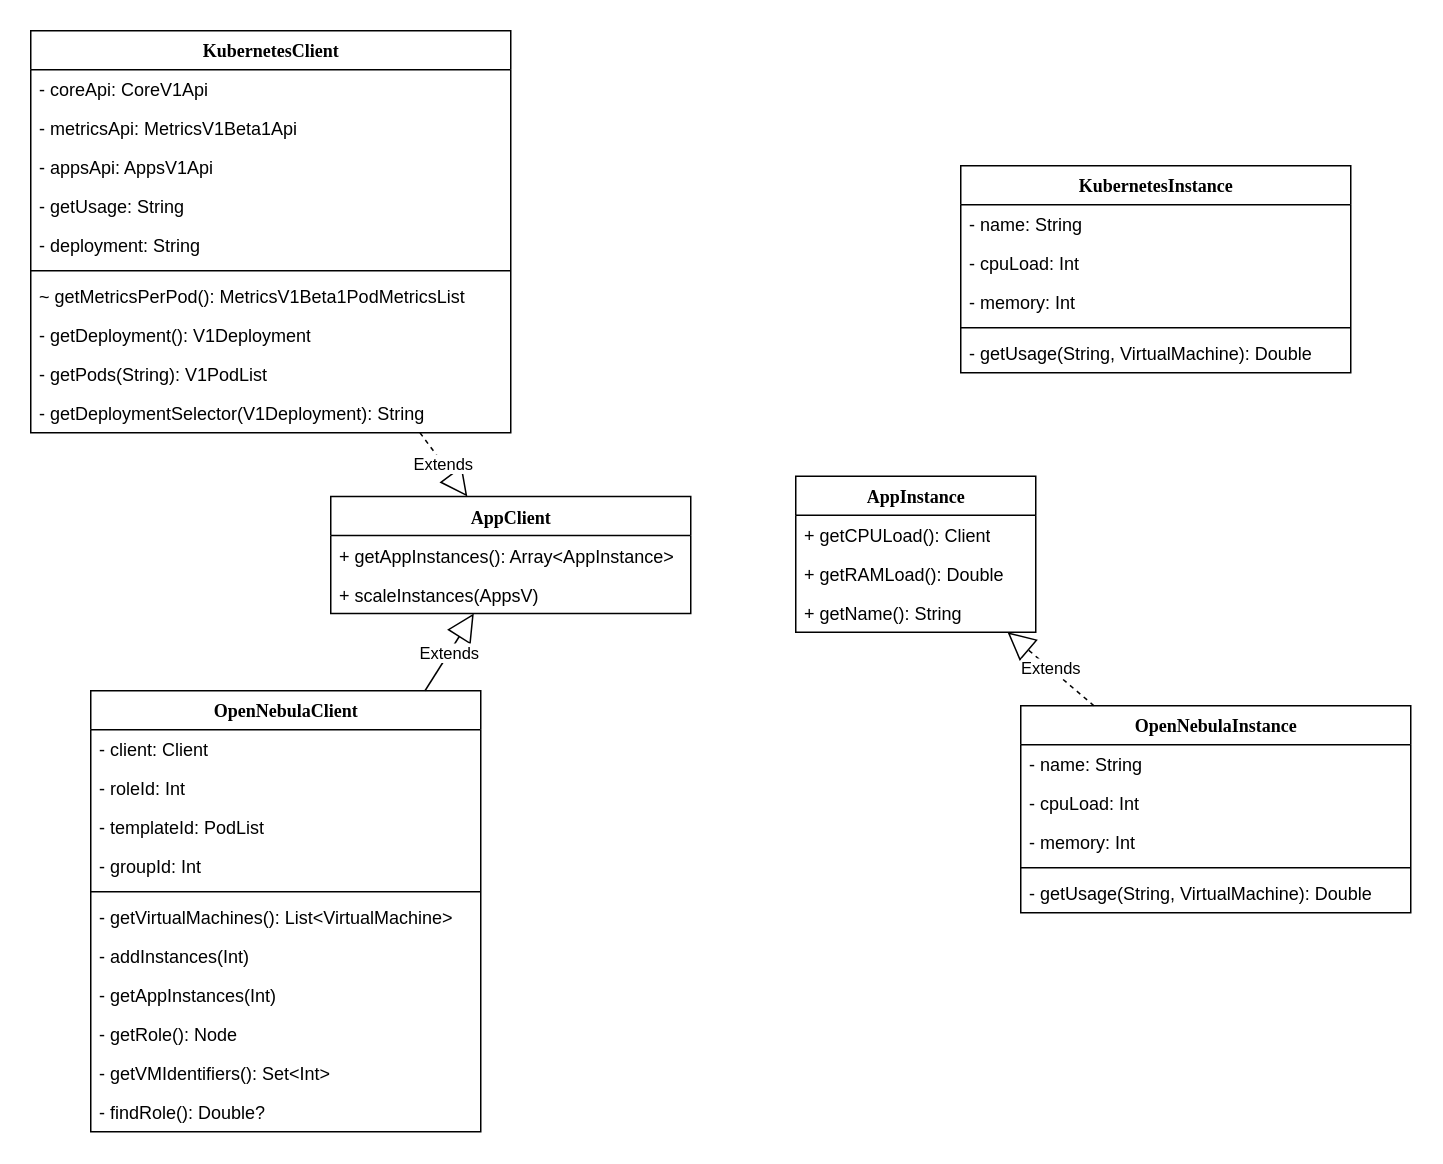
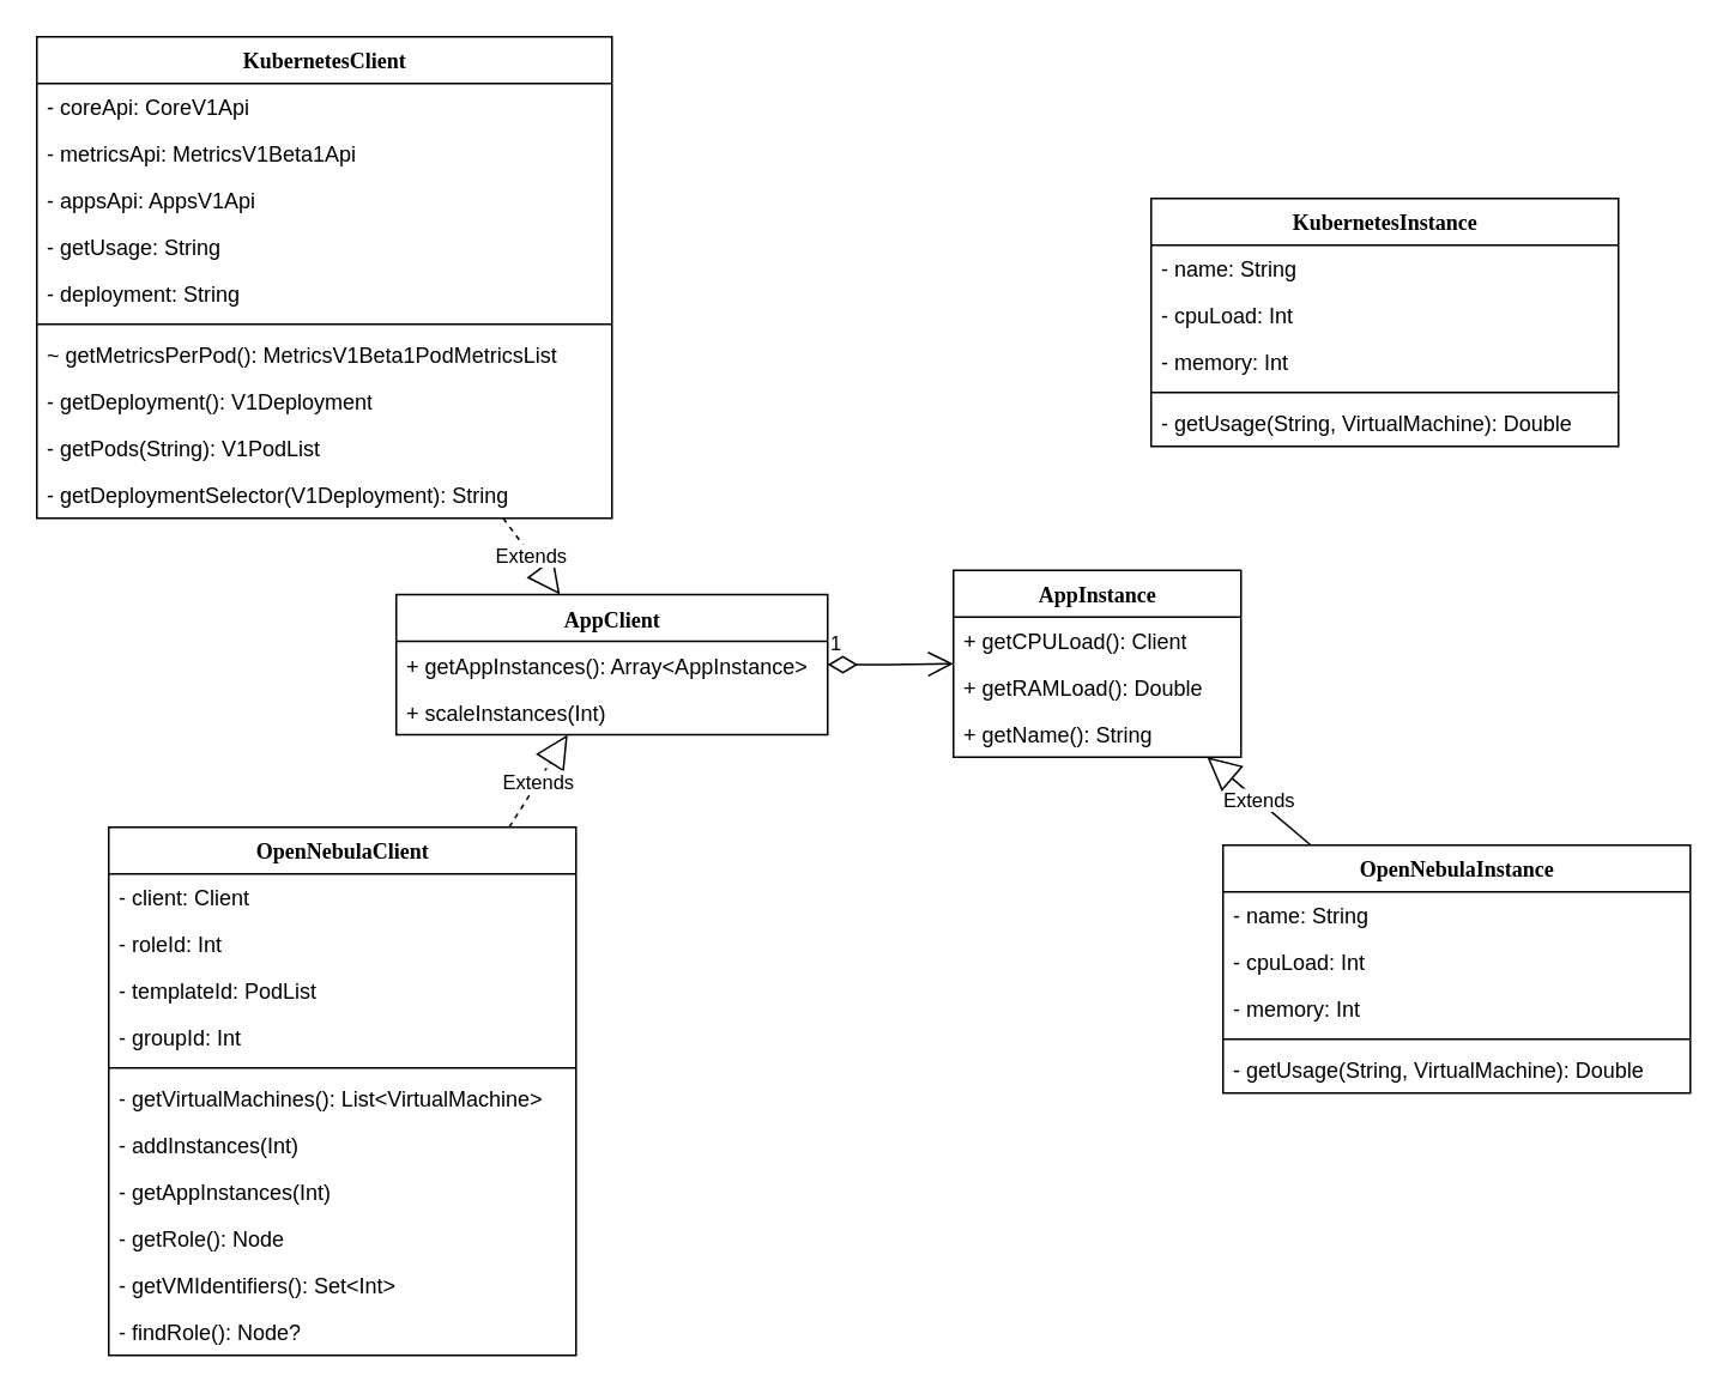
  <mxCell id="0" />
  <mxCell id="1" parent="0" />
- <mxCell id="3" value="Extends" style="endArrow=block;endSize=16;endFill=0;html=1;" parent="1" source="25" target="6" edge="1"><mxGeometry width="160" relative="1" as="geometry"><mxPoint x="480" y="390.5" as="sourcePoint" /><mxPoint x="640" y="390.5" as="targetPoint" /></mxGeometry></mxCell>
- <mxCell id="4" value="Extends" style="endArrow=block;endSize=16;endFill=0;html=1;dashed=1;" parent="1" source="19" target="9" edge="1"><mxGeometry width="160" relative="1" as="geometry"><mxPoint x="309.744" y="520.5" as="sourcePoint" /><mxPoint x="338.498" y="420.5" as="targetPoint" /></mxGeometry></mxCell>
+ <mxCell id="2" value="1" style="endArrow=open;html=1;endSize=12;startArrow=diamondThin;startSize=14;startFill=0;edgeStyle=orthogonalEdgeStyle;align=left;verticalAlign=bottom;" parent="1" source="6" target="9" edge="1"><mxGeometry x="-1" y="3" relative="1" as="geometry"><mxPoint x="390" y="520.5" as="sourcePoint" /><mxPoint x="550" y="520.5" as="targetPoint" /></mxGeometry></mxCell>
+ <mxCell id="3" value="Extends" style="endArrow=block;endSize=16;endFill=0;html=1;dashed=1;" parent="1" source="25" target="6" edge="1"><mxGeometry width="160" relative="1" as="geometry"><mxPoint x="480" y="390.5" as="sourcePoint" /><mxPoint x="640" y="390.5" as="targetPoint" /></mxGeometry></mxCell>
+ <mxCell id="4" value="Extends" style="endArrow=block;endSize=16;endFill=0;html=1;" parent="1" source="19" target="9" edge="1"><mxGeometry width="160" relative="1" as="geometry"><mxPoint x="309.744" y="520.5" as="sourcePoint" /><mxPoint x="338.498" y="420.5" as="targetPoint" /></mxGeometry></mxCell>
  <mxCell id="5" value="Extends" style="endArrow=block;endSize=16;endFill=0;html=1;dashed=1;" parent="1" source="37" target="6" edge="1"><mxGeometry width="160" relative="1" as="geometry"><mxPoint x="350" y="520.5" as="sourcePoint" /><mxPoint x="350" y="418.5" as="targetPoint" /></mxGeometry></mxCell>
  <mxCell id="6" value="AppClient" style="swimlane;html=1;fontStyle=1;align=center;verticalAlign=top;childLayout=stackLayout;horizontal=1;startSize=26;horizontalStack=0;resizeParent=1;resizeLast=0;collapsible=1;marginBottom=0;swimlaneFillColor=#ffffff;rounded=0;shadow=0;comic=0;labelBackgroundColor=none;strokeWidth=1;fillColor=none;fontFamily=Verdana;fontSize=12" parent="1" vertex="1"><mxGeometry x="220" y="330.5" width="240" height="78" as="geometry" /></mxCell>
  <mxCell id="7" value="+ getAppInstances(): Array&amp;lt;AppInstance&amp;gt;" style="text;html=1;strokeColor=none;fillColor=none;align=left;verticalAlign=top;spacingLeft=4;spacingRight=4;whiteSpace=wrap;overflow=hidden;rotatable=0;points=[[0,0.5],[1,0.5]];portConstraint=eastwest;" parent="6" vertex="1"><mxGeometry y="26" width="240" height="26" as="geometry" /></mxCell>
- <mxCell id="8" value="+ scaleInstances(AppsV)" style="text;html=1;strokeColor=none;fillColor=none;align=left;verticalAlign=top;spacingLeft=4;spacingRight=4;whiteSpace=wrap;overflow=hidden;rotatable=0;points=[[0,0.5],[1,0.5]];portConstraint=eastwest;" parent="6" vertex="1"><mxGeometry y="52" width="240" height="26" as="geometry" /></mxCell>
+ <mxCell id="8" value="+ scaleInstances(Int)" style="text;html=1;strokeColor=none;fillColor=none;align=left;verticalAlign=top;spacingLeft=4;spacingRight=4;whiteSpace=wrap;overflow=hidden;rotatable=0;points=[[0,0.5],[1,0.5]];portConstraint=eastwest;" parent="6" vertex="1"><mxGeometry y="52" width="240" height="26" as="geometry" /></mxCell>
  <mxCell id="9" value="AppInstance" style="swimlane;html=1;fontStyle=1;align=center;verticalAlign=top;childLayout=stackLayout;horizontal=1;startSize=26;horizontalStack=0;resizeParent=1;resizeLast=0;collapsible=1;marginBottom=0;swimlaneFillColor=#ffffff;rounded=0;shadow=0;comic=0;labelBackgroundColor=none;strokeWidth=1;fillColor=none;fontFamily=Verdana;fontSize=12" parent="1" vertex="1"><mxGeometry x="530" y="317" width="160" height="104" as="geometry" /></mxCell>
  <mxCell id="10" value="+ getCPULoad(): Client" style="text;html=1;strokeColor=none;fillColor=none;align=left;verticalAlign=top;spacingLeft=4;spacingRight=4;whiteSpace=wrap;overflow=hidden;rotatable=0;points=[[0,0.5],[1,0.5]];portConstraint=eastwest;" parent="9" vertex="1"><mxGeometry y="26" width="160" height="26" as="geometry" /></mxCell>
  <mxCell id="11" value="+ getRAMLoad(): Double" style="text;html=1;strokeColor=none;fillColor=none;align=left;verticalAlign=top;spacingLeft=4;spacingRight=4;whiteSpace=wrap;overflow=hidden;rotatable=0;points=[[0,0.5],[1,0.5]];portConstraint=eastwest;" parent="9" vertex="1"><mxGeometry y="52" width="160" height="26" as="geometry" /></mxCell>
  <mxCell id="12" value="+ getName(): String" style="text;html=1;strokeColor=none;fillColor=none;align=left;verticalAlign=top;spacingLeft=4;spacingRight=4;whiteSpace=wrap;overflow=hidden;rotatable=0;points=[[0,0.5],[1,0.5]];portConstraint=eastwest;" parent="9" vertex="1"><mxGeometry y="78" width="160" height="26" as="geometry" /></mxCell>
  <mxCell id="13" value="KubernetesInstance" style="swimlane;html=1;fontStyle=1;align=center;verticalAlign=top;childLayout=stackLayout;horizontal=1;startSize=26;horizontalStack=0;resizeParent=1;resizeLast=0;collapsible=1;marginBottom=0;swimlaneFillColor=#ffffff;rounded=0;shadow=0;comic=0;labelBackgroundColor=none;strokeWidth=1;fillColor=none;fontFamily=Verdana;fontSize=12" parent="1" vertex="1"><mxGeometry x="640" y="110" width="260" height="138" as="geometry" /></mxCell>
  <mxCell id="14" value="- name: String" style="text;strokeColor=none;fillColor=none;align=left;verticalAlign=top;spacingLeft=4;spacingRight=4;overflow=hidden;rotatable=0;points=[[0,0.5],[1,0.5]];portConstraint=eastwest;" parent="13" vertex="1"><mxGeometry y="26" width="260" height="26" as="geometry" /></mxCell>
  <mxCell id="15" value="- cpuLoad: Int" style="text;strokeColor=none;fillColor=none;align=left;verticalAlign=top;spacingLeft=4;spacingRight=4;overflow=hidden;rotatable=0;points=[[0,0.5],[1,0.5]];portConstraint=eastwest;" parent="13" vertex="1"><mxGeometry y="52" width="260" height="26" as="geometry" /></mxCell>
  <mxCell id="16" value="- memory: Int" style="text;strokeColor=none;fillColor=none;align=left;verticalAlign=top;spacingLeft=4;spacingRight=4;overflow=hidden;rotatable=0;points=[[0,0.5],[1,0.5]];portConstraint=eastwest;" parent="13" vertex="1"><mxGeometry y="78" width="260" height="26" as="geometry" /></mxCell>
  <mxCell id="17" value="" style="line;strokeWidth=1;fillColor=none;align=left;verticalAlign=middle;spacingTop=-1;spacingLeft=3;spacingRight=3;rotatable=0;labelPosition=right;points=[];portConstraint=eastwest;" parent="13" vertex="1"><mxGeometry y="104" width="260" height="8" as="geometry" /></mxCell>
  <mxCell id="18" value="- getUsage(String, VirtualMachine): Double" style="text;html=1;strokeColor=none;fillColor=none;align=left;verticalAlign=top;spacingLeft=4;spacingRight=4;whiteSpace=wrap;overflow=hidden;rotatable=0;points=[[0,0.5],[1,0.5]];portConstraint=eastwest;" parent="13" vertex="1"><mxGeometry y="112" width="260" height="26" as="geometry" /></mxCell>
  <mxCell id="19" value="OpenNebulaInstance" style="swimlane;html=1;fontStyle=1;align=center;verticalAlign=top;childLayout=stackLayout;horizontal=1;startSize=26;horizontalStack=0;resizeParent=1;resizeLast=0;collapsible=1;marginBottom=0;swimlaneFillColor=#ffffff;rounded=0;shadow=0;comic=0;labelBackgroundColor=none;strokeWidth=1;fillColor=none;fontFamily=Verdana;fontSize=12" parent="1" vertex="1"><mxGeometry x="680" y="470" width="260" height="138" as="geometry" /></mxCell>
  <mxCell id="20" value="- name: String" style="text;strokeColor=none;fillColor=none;align=left;verticalAlign=top;spacingLeft=4;spacingRight=4;overflow=hidden;rotatable=0;points=[[0,0.5],[1,0.5]];portConstraint=eastwest;" parent="19" vertex="1"><mxGeometry y="26" width="260" height="26" as="geometry" /></mxCell>
  <mxCell id="21" value="- cpuLoad: Int" style="text;strokeColor=none;fillColor=none;align=left;verticalAlign=top;spacingLeft=4;spacingRight=4;overflow=hidden;rotatable=0;points=[[0,0.5],[1,0.5]];portConstraint=eastwest;" parent="19" vertex="1"><mxGeometry y="52" width="260" height="26" as="geometry" /></mxCell>
  <mxCell id="22" value="- memory: Int" style="text;strokeColor=none;fillColor=none;align=left;verticalAlign=top;spacingLeft=4;spacingRight=4;overflow=hidden;rotatable=0;points=[[0,0.5],[1,0.5]];portConstraint=eastwest;" parent="19" vertex="1"><mxGeometry y="78" width="260" height="26" as="geometry" /></mxCell>
  <mxCell id="23" value="" style="line;strokeWidth=1;fillColor=none;align=left;verticalAlign=middle;spacingTop=-1;spacingLeft=3;spacingRight=3;rotatable=0;labelPosition=right;points=[];portConstraint=eastwest;" parent="19" vertex="1"><mxGeometry y="104" width="260" height="8" as="geometry" /></mxCell>
  <mxCell id="24" value="- getUsage(String, VirtualMachine): Double" style="text;html=1;strokeColor=none;fillColor=none;align=left;verticalAlign=top;spacingLeft=4;spacingRight=4;whiteSpace=wrap;overflow=hidden;rotatable=0;points=[[0,0.5],[1,0.5]];portConstraint=eastwest;" parent="19" vertex="1"><mxGeometry y="112" width="260" height="26" as="geometry" /></mxCell>
  <mxCell id="25" value="OpenNebulaClient" style="swimlane;html=1;fontStyle=1;align=center;verticalAlign=top;childLayout=stackLayout;horizontal=1;startSize=26;horizontalStack=0;resizeParent=1;resizeLast=0;collapsible=1;marginBottom=0;swimlaneFillColor=#ffffff;rounded=0;shadow=0;comic=0;labelBackgroundColor=none;strokeWidth=1;fillColor=none;fontFamily=Verdana;fontSize=12" parent="1" vertex="1"><mxGeometry x="60" y="460" width="260" height="294" as="geometry" /></mxCell>
  <mxCell id="26" value="- client: Client" style="text;strokeColor=none;fillColor=none;align=left;verticalAlign=top;spacingLeft=4;spacingRight=4;overflow=hidden;rotatable=0;points=[[0,0.5],[1,0.5]];portConstraint=eastwest;" parent="25" vertex="1"><mxGeometry y="26" width="260" height="26" as="geometry" /></mxCell>
  <mxCell id="27" value="- roleId: Int" style="text;strokeColor=none;fillColor=none;align=left;verticalAlign=top;spacingLeft=4;spacingRight=4;overflow=hidden;rotatable=0;points=[[0,0.5],[1,0.5]];portConstraint=eastwest;" parent="25" vertex="1"><mxGeometry y="52" width="260" height="26" as="geometry" /></mxCell>
  <mxCell id="28" value="- templateId: PodList" style="text;strokeColor=none;fillColor=none;align=left;verticalAlign=top;spacingLeft=4;spacingRight=4;overflow=hidden;rotatable=0;points=[[0,0.5],[1,0.5]];portConstraint=eastwest;" parent="25" vertex="1"><mxGeometry y="78" width="260" height="26" as="geometry" /></mxCell>
  <mxCell id="29" value="- groupId: Int" style="text;strokeColor=none;fillColor=none;align=left;verticalAlign=top;spacingLeft=4;spacingRight=4;overflow=hidden;rotatable=0;points=[[0,0.5],[1,0.5]];portConstraint=eastwest;" parent="25" vertex="1"><mxGeometry y="104" width="260" height="26" as="geometry" /></mxCell>
  <mxCell id="30" value="" style="line;strokeWidth=1;fillColor=none;align=left;verticalAlign=middle;spacingTop=-1;spacingLeft=3;spacingRight=3;rotatable=0;labelPosition=right;points=[];portConstraint=eastwest;" parent="25" vertex="1"><mxGeometry y="130" width="260" height="8" as="geometry" /></mxCell>
  <mxCell id="31" value="- getVirtualMachines(): List&amp;lt;VirtualMachine&amp;gt;" style="text;html=1;strokeColor=none;fillColor=none;align=left;verticalAlign=top;spacingLeft=4;spacingRight=4;whiteSpace=wrap;overflow=hidden;rotatable=0;points=[[0,0.5],[1,0.5]];portConstraint=eastwest;" parent="25" vertex="1"><mxGeometry y="138" width="260" height="26" as="geometry" /></mxCell>
  <mxCell id="32" value="- addInstances(Int)" style="text;html=1;strokeColor=none;fillColor=none;align=left;verticalAlign=top;spacingLeft=4;spacingRight=4;whiteSpace=wrap;overflow=hidden;rotatable=0;points=[[0,0.5],[1,0.5]];portConstraint=eastwest;" parent="25" vertex="1"><mxGeometry y="164" width="260" height="26" as="geometry" /></mxCell>
  <mxCell id="33" value="- getAppInstances(Int)" style="text;html=1;strokeColor=none;fillColor=none;align=left;verticalAlign=top;spacingLeft=4;spacingRight=4;whiteSpace=wrap;overflow=hidden;rotatable=0;points=[[0,0.5],[1,0.5]];portConstraint=eastwest;" parent="25" vertex="1"><mxGeometry y="190" width="260" height="26" as="geometry" /></mxCell>
  <mxCell id="34" value="- getRole(): Node" style="text;html=1;strokeColor=none;fillColor=none;align=left;verticalAlign=top;spacingLeft=4;spacingRight=4;whiteSpace=wrap;overflow=hidden;rotatable=0;points=[[0,0.5],[1,0.5]];portConstraint=eastwest;" parent="25" vertex="1"><mxGeometry y="216" width="260" height="26" as="geometry" /></mxCell>
  <mxCell id="35" value="- getVMIdentifiers(): Set&amp;lt;Int&amp;gt;" style="text;html=1;strokeColor=none;fillColor=none;align=left;verticalAlign=top;spacingLeft=4;spacingRight=4;whiteSpace=wrap;overflow=hidden;rotatable=0;points=[[0,0.5],[1,0.5]];portConstraint=eastwest;" parent="25" vertex="1"><mxGeometry y="242" width="260" height="26" as="geometry" /></mxCell>
- <mxCell id="36" value="- findRole(): Double?" style="text;html=1;strokeColor=none;fillColor=none;align=left;verticalAlign=top;spacingLeft=4;spacingRight=4;whiteSpace=wrap;overflow=hidden;rotatable=0;points=[[0,0.5],[1,0.5]];portConstraint=eastwest;" parent="25" vertex="1"><mxGeometry y="268" width="260" height="26" as="geometry" /></mxCell>
+ <mxCell id="36" value="- findRole(): Node?" style="text;html=1;strokeColor=none;fillColor=none;align=left;verticalAlign=top;spacingLeft=4;spacingRight=4;whiteSpace=wrap;overflow=hidden;rotatable=0;points=[[0,0.5],[1,0.5]];portConstraint=eastwest;" parent="25" vertex="1"><mxGeometry y="268" width="260" height="26" as="geometry" /></mxCell>
  <mxCell id="37" value="KubernetesClient" style="swimlane;html=1;fontStyle=1;align=center;verticalAlign=top;childLayout=stackLayout;horizontal=1;startSize=26;horizontalStack=0;resizeParent=1;resizeLast=0;collapsible=1;marginBottom=0;swimlaneFillColor=#ffffff;rounded=0;shadow=0;comic=0;labelBackgroundColor=none;strokeWidth=1;fillColor=none;fontFamily=Verdana;fontSize=12" parent="1" vertex="1"><mxGeometry x="20" y="20" width="320" height="268" as="geometry" /></mxCell>
  <mxCell id="38" value="- coreApi: CoreV1Api" style="text;strokeColor=none;fillColor=none;align=left;verticalAlign=top;spacingLeft=4;spacingRight=4;overflow=hidden;rotatable=0;points=[[0,0.5],[1,0.5]];portConstraint=eastwest;" parent="37" vertex="1"><mxGeometry y="26" width="320" height="26" as="geometry" /></mxCell>
  <mxCell id="39" value="- metricsApi: MetricsV1Beta1Api" style="text;strokeColor=none;fillColor=none;align=left;verticalAlign=top;spacingLeft=4;spacingRight=4;overflow=hidden;rotatable=0;points=[[0,0.5],[1,0.5]];portConstraint=eastwest;" parent="37" vertex="1"><mxGeometry y="52" width="320" height="26" as="geometry" /></mxCell>
  <mxCell id="40" value="- appsApi: AppsV1Api" style="text;strokeColor=none;fillColor=none;align=left;verticalAlign=top;spacingLeft=4;spacingRight=4;overflow=hidden;rotatable=0;points=[[0,0.5],[1,0.5]];portConstraint=eastwest;" parent="37" vertex="1"><mxGeometry y="78" width="320" height="26" as="geometry" /></mxCell>
  <mxCell id="41" value="- getUsage: String" style="text;strokeColor=none;fillColor=none;align=left;verticalAlign=top;spacingLeft=4;spacingRight=4;overflow=hidden;rotatable=0;points=[[0,0.5],[1,0.5]];portConstraint=eastwest;" parent="37" vertex="1"><mxGeometry y="104" width="320" height="26" as="geometry" /></mxCell>
  <mxCell id="42" value="- deployment: String" style="text;strokeColor=none;fillColor=none;align=left;verticalAlign=top;spacingLeft=4;spacingRight=4;overflow=hidden;rotatable=0;points=[[0,0.5],[1,0.5]];portConstraint=eastwest;" parent="37" vertex="1"><mxGeometry y="130" width="320" height="26" as="geometry" /></mxCell>
  <mxCell id="43" value="" style="line;strokeWidth=1;fillColor=none;align=left;verticalAlign=middle;spacingTop=-1;spacingLeft=3;spacingRight=3;rotatable=0;labelPosition=right;points=[];portConstraint=eastwest;" parent="37" vertex="1"><mxGeometry y="156" width="320" height="8" as="geometry" /></mxCell>
  <mxCell id="44" value="~ getMetricsPerPod(): MetricsV1Beta1PodMetricsList" style="text;html=1;strokeColor=none;fillColor=none;align=left;verticalAlign=top;spacingLeft=4;spacingRight=4;whiteSpace=wrap;overflow=hidden;rotatable=0;points=[[0,0.5],[1,0.5]];portConstraint=eastwest;" parent="37" vertex="1"><mxGeometry y="164" width="320" height="26" as="geometry" /></mxCell>
  <mxCell id="45" value="- getDeployment(): V1Deployment" style="text;html=1;strokeColor=none;fillColor=none;align=left;verticalAlign=top;spacingLeft=4;spacingRight=4;whiteSpace=wrap;overflow=hidden;rotatable=0;points=[[0,0.5],[1,0.5]];portConstraint=eastwest;" parent="37" vertex="1"><mxGeometry y="190" width="320" height="26" as="geometry" /></mxCell>
  <mxCell id="46" value="- getPods(String): V1PodList" style="text;html=1;strokeColor=none;fillColor=none;align=left;verticalAlign=top;spacingLeft=4;spacingRight=4;whiteSpace=wrap;overflow=hidden;rotatable=0;points=[[0,0.5],[1,0.5]];portConstraint=eastwest;" parent="37" vertex="1"><mxGeometry y="216" width="320" height="26" as="geometry" /></mxCell>
  <mxCell id="47" value="- getDeploymentSelector(V1Deployment): String" style="text;html=1;strokeColor=none;fillColor=none;align=left;verticalAlign=top;spacingLeft=4;spacingRight=4;whiteSpace=wrap;overflow=hidden;rotatable=0;points=[[0,0.5],[1,0.5]];portConstraint=eastwest;" parent="37" vertex="1"><mxGeometry y="242" width="320" height="26" as="geometry" /></mxCell>
